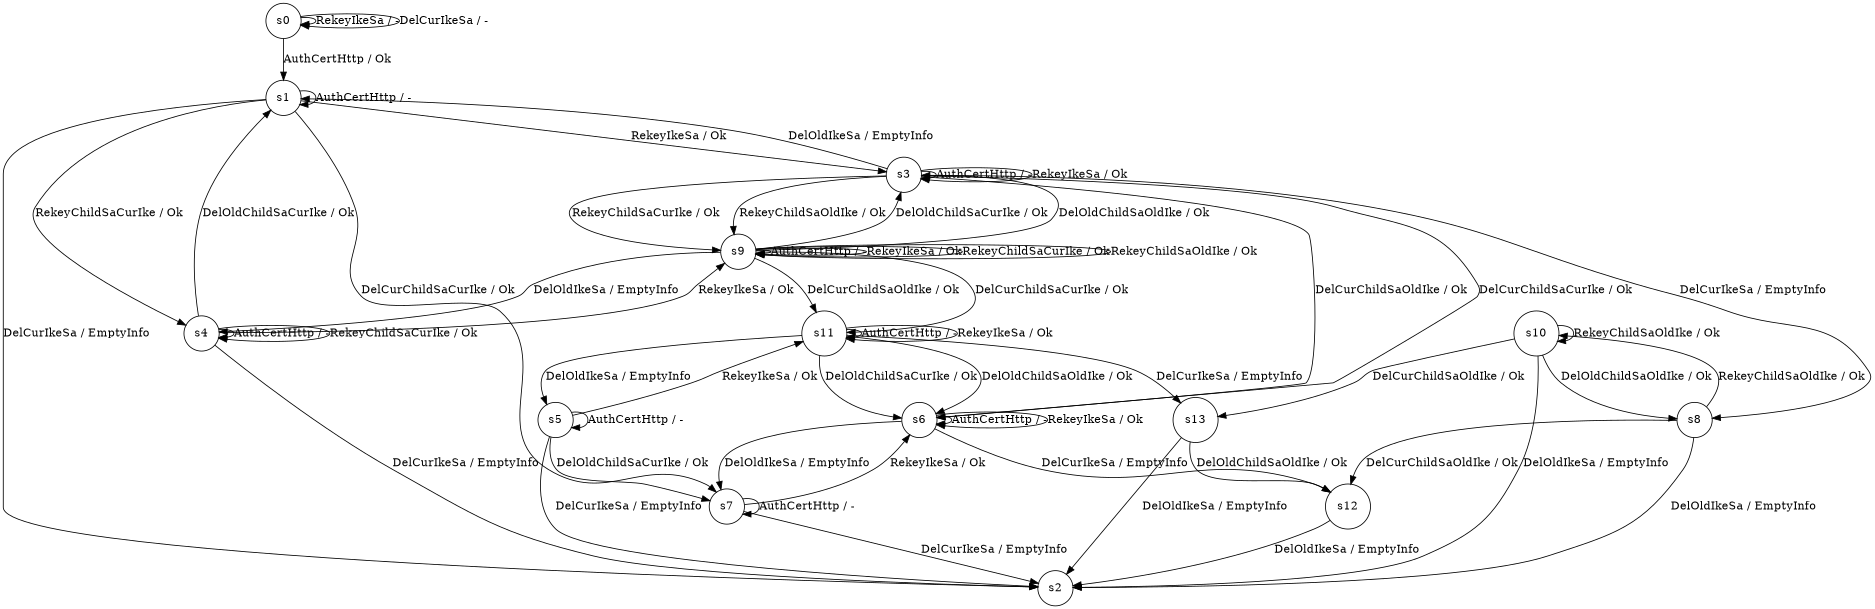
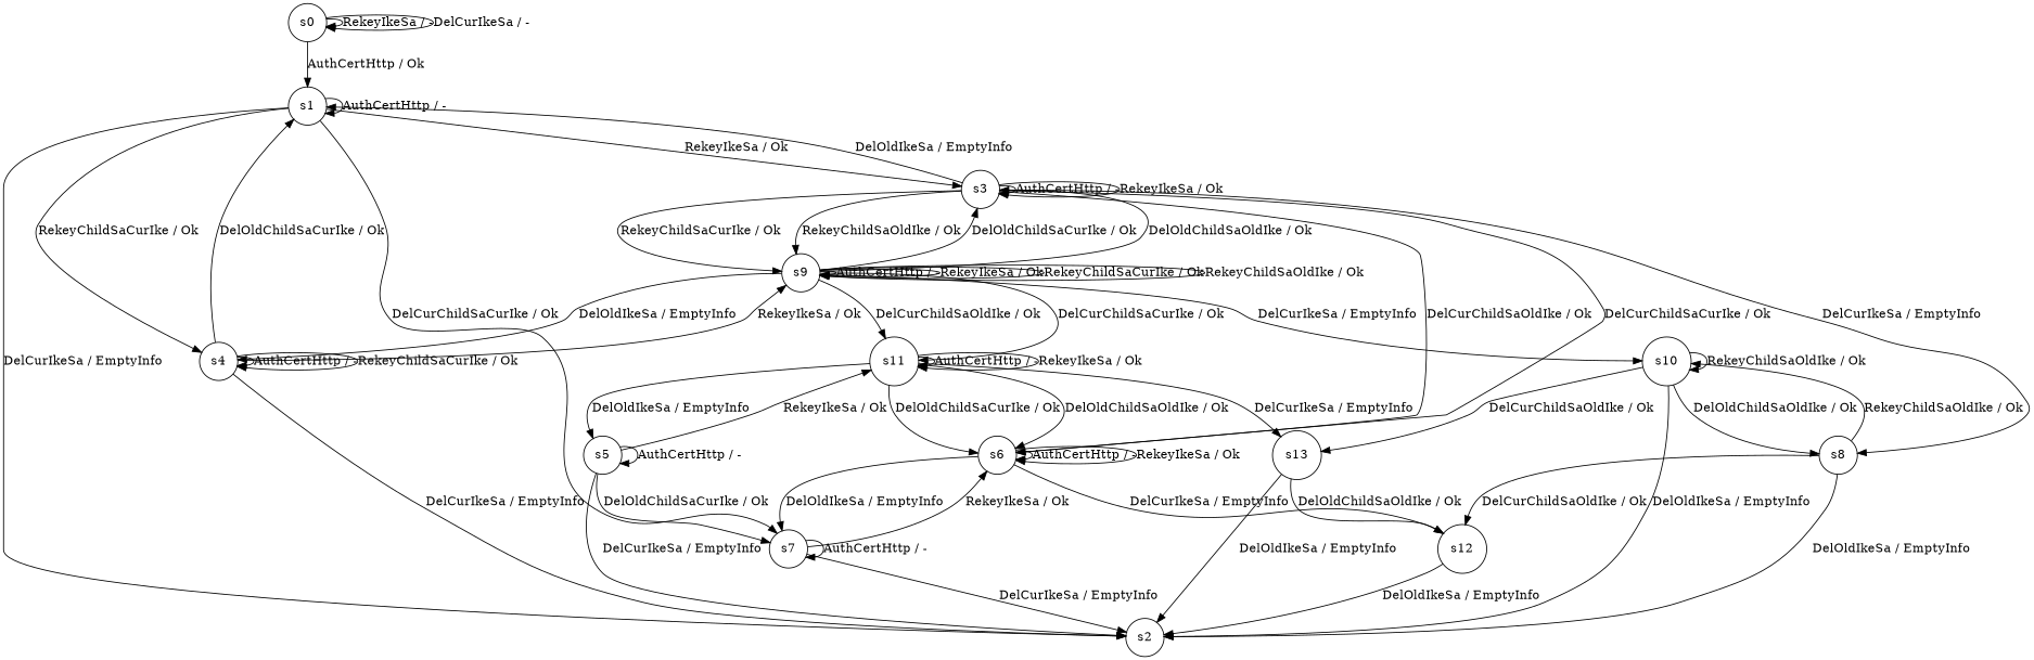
  digraph {
    node [shape=circle]
    n1 [label=s0]
    n2 [label=s1]
    n3 [label=s2]
    n4 [label=s3]
    n5 [label=s4]
    n6 [label=s7]
    n7 [label=s6]
    n8 [label=s8]
    n9 [label=s9]
    n10 [label=s12]
    n11 [label=s10]
    n12 [label=s11]
    n13 [label=s5]
    n14 [label=s13]
    n1 -> n1 [label="RekeyIkeSa / -"]
    n1 -> n1 [label="DelCurIkeSa / -"]
    n1 -> n2 [label="AuthCertHttp / Ok"]
    n2 -> n2 [label="AuthCertHttp / -"]
    n2 -> n3 [label="DelCurIkeSa / EmptyInfo"]
    n2 -> n4 [label="RekeyIkeSa / Ok"]
    n2 -> n5 [label="RekeyChildSaCurIke / Ok"]
    n2 -> n6 [label="DelCurChildSaCurIke / Ok"]
    n4 -> n2 [label="DelOldIkeSa / EmptyInfo"]
    n4 -> n4 [label="AuthCertHttp / -"]
    n4 -> n4 [label="RekeyIkeSa / Ok"]
    n4 -> n7 [label="DelCurChildSaCurIke / Ok"]
    n4 -> n7 [label="DelCurChildSaOldIke / Ok"]
    n4 -> n8 [label="DelCurIkeSa / EmptyInfo"]
    n4 -> n9 [label="RekeyChildSaCurIke / Ok"]
    n4 -> n9 [label="RekeyChildSaOldIke / Ok"]
    n5 -> n2 [label="DelOldChildSaCurIke / Ok"]
    n5 -> n3 [label="DelCurIkeSa / EmptyInfo"]
    n5 -> n5 [label="AuthCertHttp / -"]
    n5 -> n5 [label="RekeyChildSaCurIke / Ok"]
    n5 -> n9 [label="RekeyIkeSa / Ok"]
    n6 -> n3 [label="DelCurIkeSa / EmptyInfo"]
    n6 -> n6 [label="AuthCertHttp / -"]
    n6 -> n7 [label="RekeyIkeSa / Ok"]
    n7 -> n6 [label="DelOldIkeSa / EmptyInfo"]
    n7 -> n7 [label="AuthCertHttp / -"]
    n7 -> n7 [label="RekeyIkeSa / Ok"]
    n7 -> n10 [label="DelCurIkeSa / EmptyInfo"]
    n8 -> n3 [label="DelOldIkeSa / EmptyInfo"]
    n8 -> n10 [label="DelCurChildSaOldIke / Ok"]
    n8 -> n11 [label="RekeyChildSaOldIke / Ok"]
    n9 -> n4 [label="DelOldChildSaCurIke / Ok"]
    n9 -> n4 [label="DelOldChildSaOldIke / Ok"]
    n9 -> n5 [label="DelOldIkeSa / EmptyInfo"]
    n9 -> n9 [label="AuthCertHttp / -"]
    n9 -> n9 [label="RekeyIkeSa / Ok"]
    n9 -> n9 [label="RekeyChildSaCurIke / Ok"]
    n9 -> n9 [label="RekeyChildSaOldIke / Ok"]
+   n9 -> n11 [label="DelCurIkeSa / EmptyInfo"]
    n9 -> n12 [label="DelCurChildSaCurIke / Ok"]
    n9 -> n12 [label="DelCurChildSaOldIke / Ok"]
    n10 -> n3 [label="DelOldIkeSa / EmptyInfo"]
    n11 -> n3 [label="DelOldIkeSa / EmptyInfo"]
    n11 -> n8 [label="DelOldChildSaOldIke / Ok"]
    n11 -> n11 [label="RekeyChildSaOldIke / Ok"]
    n11 -> n14 [label="DelCurChildSaOldIke / Ok"]
    n12 -> n7 [label="DelOldChildSaCurIke / Ok"]
    n12 -> n7 [label="DelOldChildSaOldIke / Ok"]
    n12 -> n12 [label="AuthCertHttp / -"]
    n12 -> n12 [label="RekeyIkeSa / Ok"]
    n12 -> n13 [label="DelOldIkeSa / EmptyInfo"]
    n12 -> n14 [label="DelCurIkeSa / EmptyInfo"]
    n13 -> n3 [label="DelCurIkeSa / EmptyInfo"]
    n13 -> n6 [label="DelOldChildSaCurIke / Ok"]
    n13 -> n12 [label="RekeyIkeSa / Ok"]
    n13 -> n13 [label="AuthCertHttp / -"]
    n14 -> n3 [label="DelOldIkeSa / EmptyInfo"]
    n14 -> n10 [label="DelOldChildSaOldIke / Ok"]
  }
